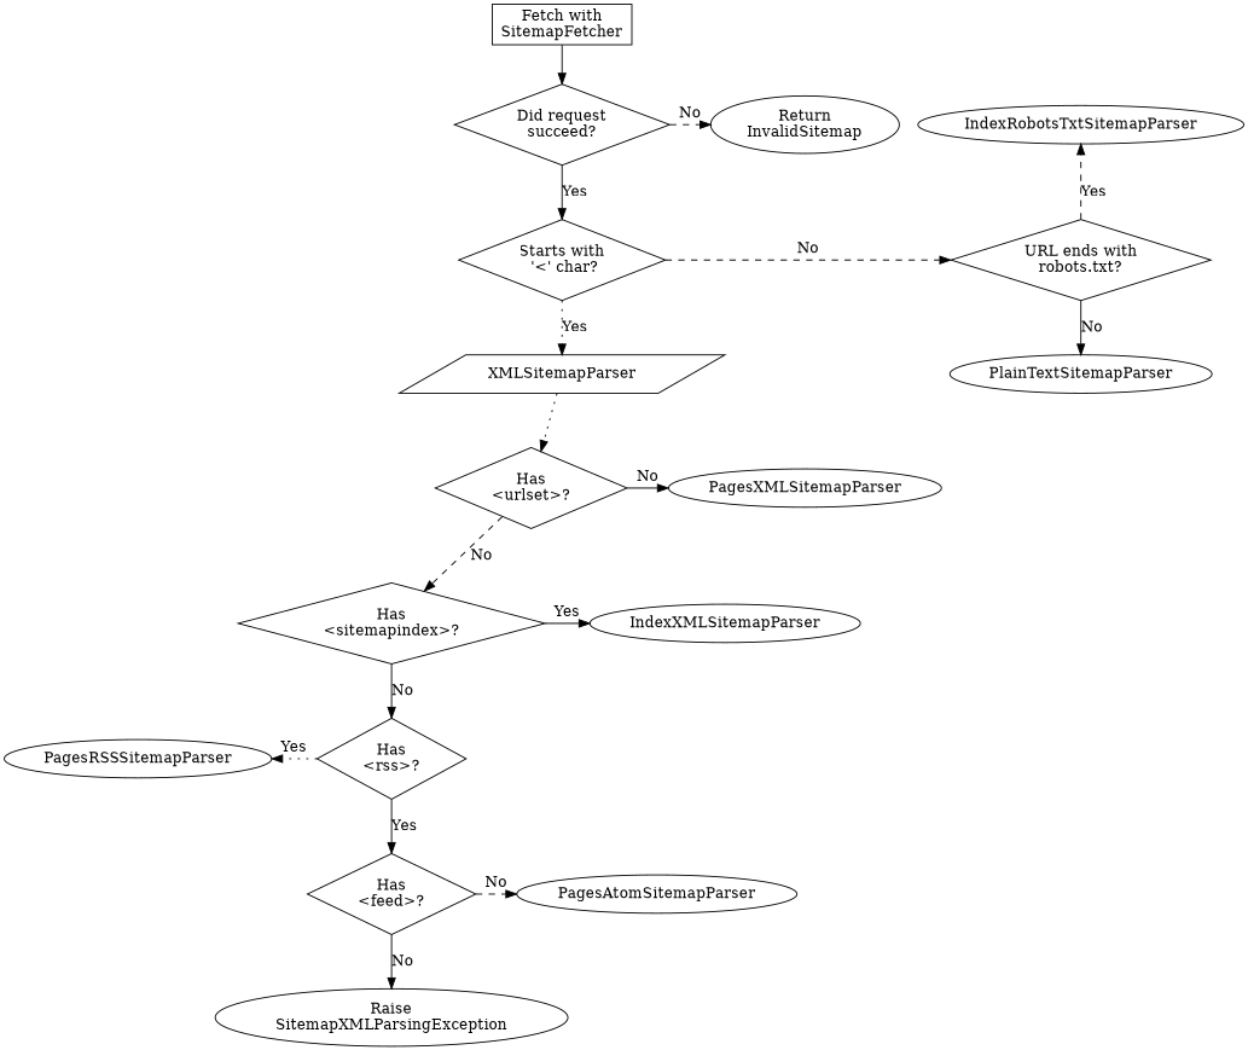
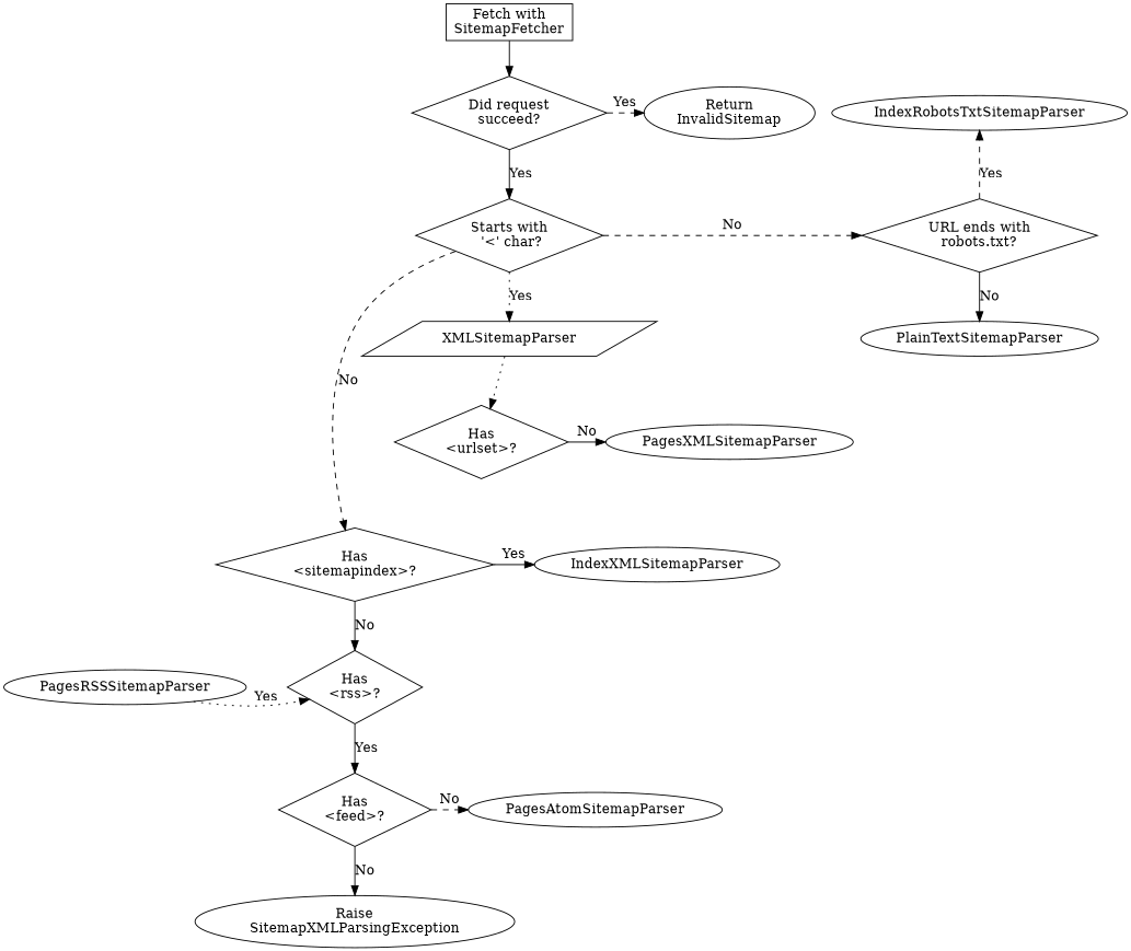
  strict digraph {
    edge [style=solid]
    n1 [group=main label="Did request\nsucceed?" shape=diamond]
    n2 [label="Return\nInvalidSitemap" xref=":class:`~usp.objects.sitemap.InvalidSitemap`"]
    n3 [group=robots label=IndexRobotsTxtSitemapParser xref=":class:`~usp.fetch_parse.IndexRobotsTxtSitemapParser`"]
    n4 [group=main label="Starts with\n '<' char?" shape=diamond]
    n5 [group=robots label="URL ends with\nrobots.txt?" shape=diamond]
    n6 [label="Has\n<urlset>?" shape=diamond]
    n7 [label=PagesXMLSitemapParser xref=":class:`~usp.fetch_parse.PagesXMLSitemapParser`"]
    n8 [label="Has\n<sitemapindex>?" shape=diamond]
    n9 [label=IndexXMLSitemapParser xref=":class:`~usp.fetch_parse.IndexXMLSitemapParser`"]
    n10 [label="Has\n<rss>?" shape=diamond]
    n11 [label=PagesRSSSitemapParser xref=":class:`~usp.fetch_parse.PagesRSSSitemapParser`"]
    n12 [label="Has\n<feed>?" shape=diamond]
    n13 [label=PagesAtomSitemapParser xref=":class:`~usp.fetch_parse.PagesAtomSitemapParser`"]
    n14 [group=main label=XMLSitemapParser shape=parallelogram xref=":class:`~usp.fetch_parse.XMLSitemapParser`"]
    n15 [group=robots label=PlainTextSitemapParser xref=":class:`~usp.fetch_parse.PlainTextSitemapParser`"]
    n16 [label="Raise\nSitemapXMLParsingException" xref=":class:`~usp.exceptions.SitemapXMLParsingException`"]
    n17 [group=main label="Fetch with\nSitemapFetcher" shape=rect xref=":class:`~usp.fetch_parse.SitemapFetcher`"]
    subgraph sub_1 {
      rank=same
      n1
      n2
      n3
    }
    subgraph sub_2 {
      rank=same
      n4
      n5
    }
    subgraph sub_3 {
      rank=same
      n6
      n7
    }
    subgraph sub_4 {
      rank=same
      n8
      n9
    }
    subgraph sub_5 {
      rank=same
      n10
      n11
    }
    subgraph sub_6 {
      rank=same
      n12
      n13
    }
-   n1 -> n2 [label=No style=dashed]
+   n1 -> n2 [label=Yes style=dashed]
    n1 -> n4 [label=Yes]
    n4 -> n5 [label=No style=dashed]
    n4 -> n14 [label=Yes style=dotted]
    n5 -> n3 [label=Yes style=dashed]
    n5 -> n15 [label=No]
    n6 -> n7 [label=No]
-   n6 -> n8 [label=No style=dashed]
+   n4 -> n8 [label=No style=dashed]
    n8 -> n9 [label=Yes]
    n8 -> n10 [label=No]
-   n10 -> n11 [label=Yes style=dotted]
+   n11 -> n10 [label=Yes style=dotted]
    n10 -> n12 [label=Yes]
    n12 -> n13 [label=No style=dashed]
    n12 -> n16 [label=No]
    n14 -> n6 [style=dotted]
    n17 -> n1
  }
